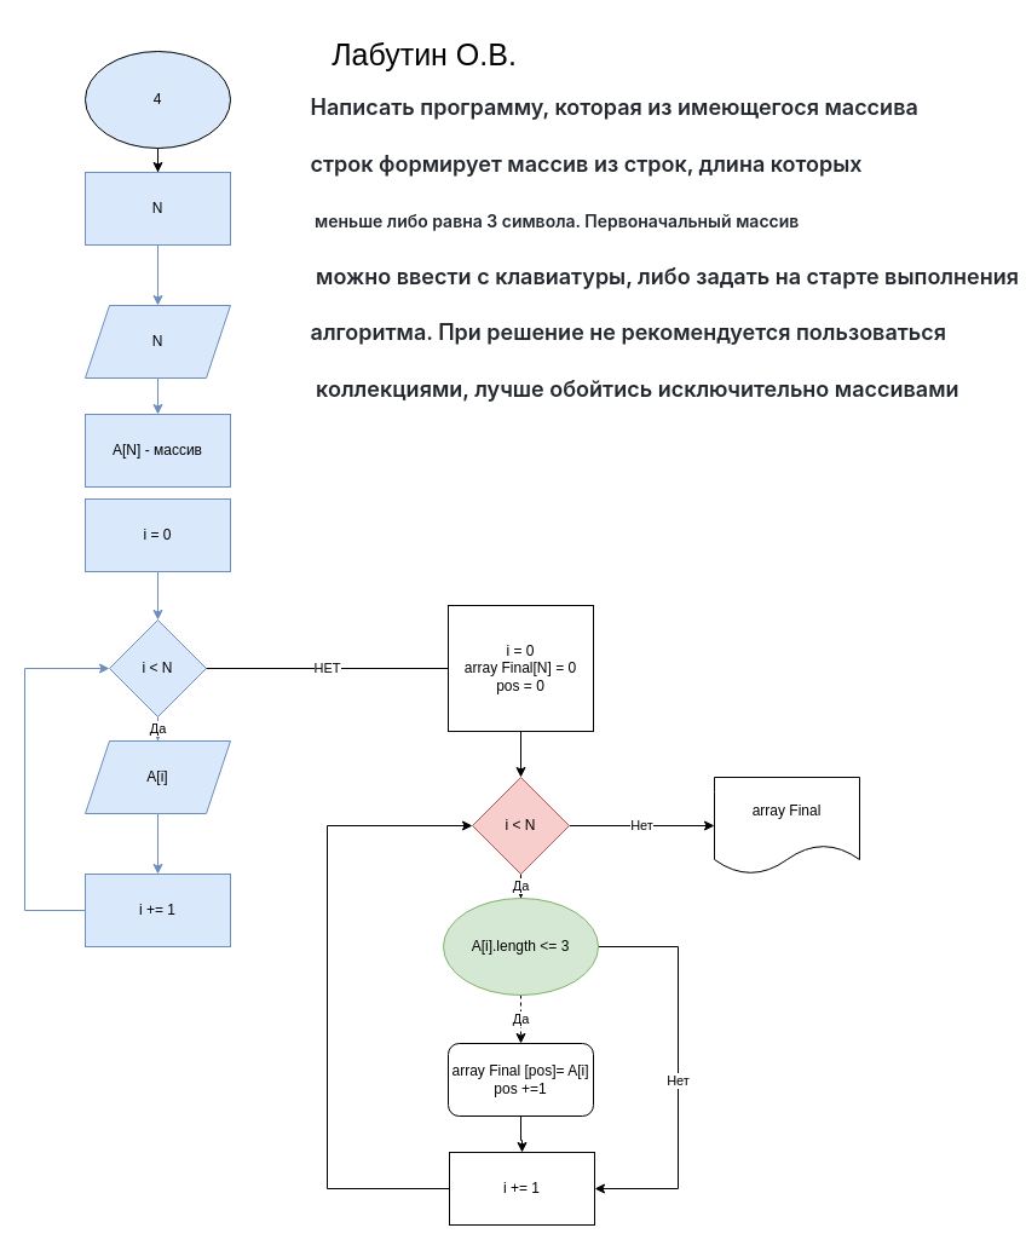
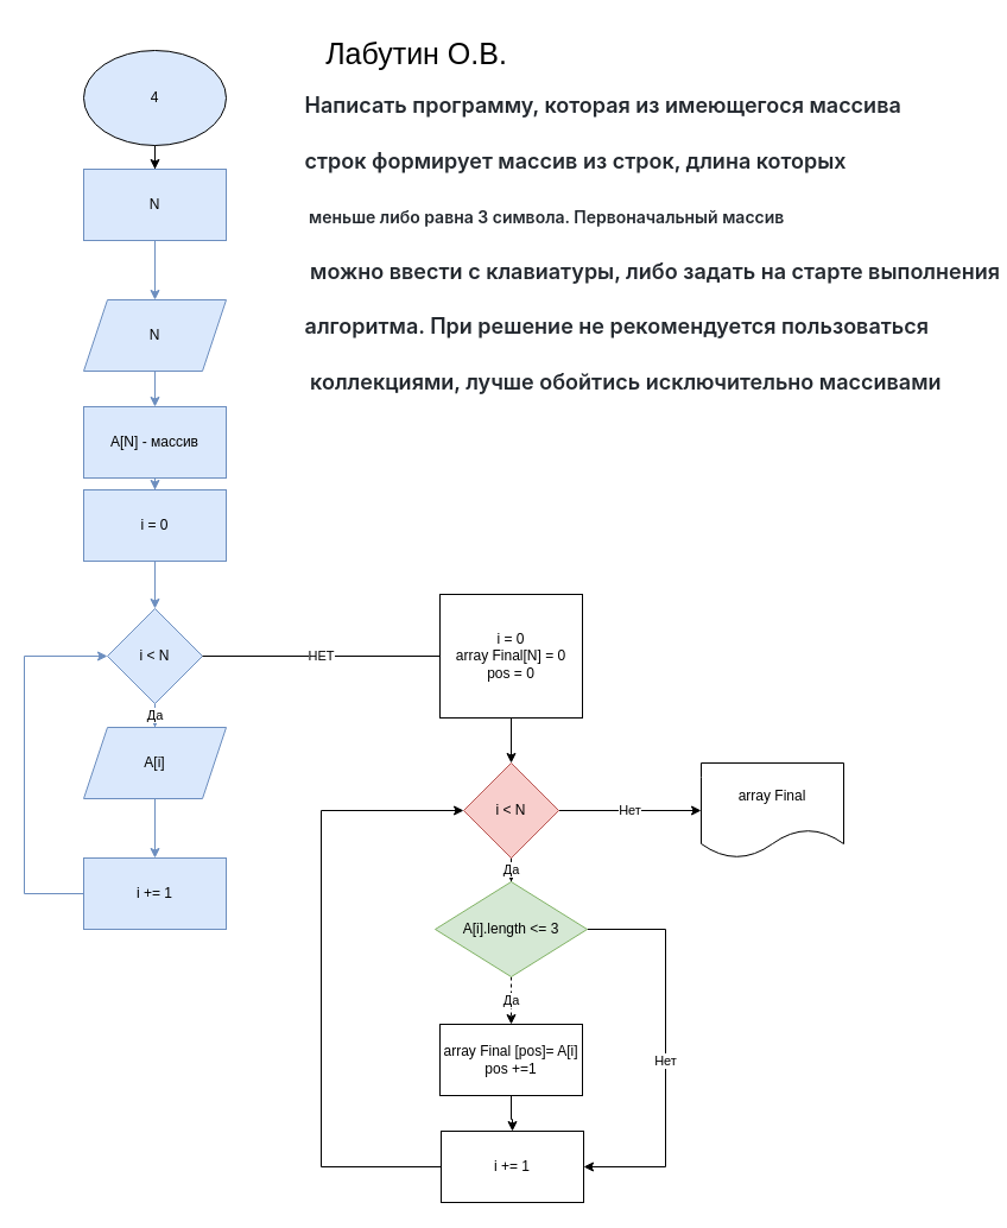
  <mxCell id="0" />
  <mxCell id="1" parent="0" />
  <mxCell id="2" value="" style="edgeStyle=orthogonalEdgeStyle;rounded=0;orthogonalLoop=1;jettySize=auto;html=1;" parent="1" source="3" target="5" edge="1"><mxGeometry relative="1" as="geometry" /></mxCell>
  <mxCell id="3" value="4" style="ellipse;whiteSpace=wrap;html=1;fillColor=#dae8fc;" parent="1" vertex="1"><mxGeometry x="70" y="42" width="120" height="80" as="geometry" /></mxCell>
  <mxCell id="4" value="" style="edgeStyle=orthogonalEdgeStyle;rounded=0;orthogonalLoop=1;jettySize=auto;html=1;fillColor=#dae8fc;strokeColor=#6c8ebf;" parent="1" source="5" target="7" edge="1"><mxGeometry relative="1" as="geometry" /></mxCell>
  <mxCell id="5" value="N" style="rounded=0;whiteSpace=wrap;html=1;fillColor=#dae8fc;strokeColor=#6c8ebf;" parent="1" vertex="1"><mxGeometry x="70" y="142" width="120" height="60" as="geometry" /></mxCell>
  <mxCell id="6" value="" style="edgeStyle=orthogonalEdgeStyle;rounded=0;orthogonalLoop=1;jettySize=auto;html=1;fillColor=#dae8fc;strokeColor=#6c8ebf;" parent="1" source="7" target="9" edge="1"><mxGeometry relative="1" as="geometry" /></mxCell>
  <mxCell id="7" value="N" style="shape=parallelogram;perimeter=parallelogramPerimeter;whiteSpace=wrap;html=1;fixedSize=1;fillColor=#dae8fc;strokeColor=#6c8ebf;" parent="1" vertex="1"><mxGeometry x="70" y="252" width="120" height="60" as="geometry" /></mxCell>
+ <mxCell id="8" value="" style="edgeStyle=orthogonalEdgeStyle;rounded=0;orthogonalLoop=1;jettySize=auto;html=1;fillColor=#dae8fc;strokeColor=#6c8ebf;" parent="1" source="9" target="11" edge="1"><mxGeometry relative="1" as="geometry" /></mxCell>
  <mxCell id="9" value="A[N] - массив" style="rounded=0;whiteSpace=wrap;html=1;fillColor=#dae8fc;strokeColor=#6c8ebf;" parent="1" vertex="1"><mxGeometry x="70" y="342" width="120" height="60" as="geometry" /></mxCell>
  <mxCell id="10" style="edgeStyle=orthogonalEdgeStyle;rounded=0;orthogonalLoop=1;jettySize=auto;html=1;fillColor=#dae8fc;strokeColor=#6c8ebf;" parent="1" source="11" target="13" edge="1"><mxGeometry relative="1" as="geometry"><mxPoint x="640" y="502" as="targetPoint" /></mxGeometry></mxCell>
  <mxCell id="11" value="i = 0" style="rounded=0;whiteSpace=wrap;html=1;fillColor=#dae8fc;strokeColor=#6c8ebf;" parent="1" vertex="1"><mxGeometry x="70" y="412" width="120" height="60" as="geometry" /></mxCell>
  <mxCell id="12" value="Да" style="edgeStyle=orthogonalEdgeStyle;rounded=0;orthogonalLoop=1;jettySize=auto;html=1;fillColor=#dae8fc;strokeColor=#6c8ebf;" parent="1" source="13" target="15" edge="1"><mxGeometry relative="1" as="geometry"><mxPoint x="640" y="612" as="targetPoint" /></mxGeometry></mxCell>
  <mxCell id="13" value="i &amp;lt; N" style="rhombus;whiteSpace=wrap;html=1;fillColor=#dae8fc;strokeColor=#6c8ebf;" parent="1" vertex="1"><mxGeometry x="90" y="512" width="80" height="80" as="geometry" /></mxCell>
  <mxCell id="14" style="edgeStyle=orthogonalEdgeStyle;rounded=0;orthogonalLoop=1;jettySize=auto;html=1;fillColor=#dae8fc;strokeColor=#6c8ebf;" parent="1" source="15" target="17" edge="1"><mxGeometry relative="1" as="geometry"><mxPoint x="640" y="682" as="targetPoint" /></mxGeometry></mxCell>
  <mxCell id="15" value="A[i]" style="shape=parallelogram;perimeter=parallelogramPerimeter;whiteSpace=wrap;html=1;fixedSize=1;fillColor=#dae8fc;strokeColor=#6c8ebf;" parent="1" vertex="1"><mxGeometry x="70" y="612" width="120" height="60" as="geometry" /></mxCell>
  <mxCell id="16" style="edgeStyle=orthogonalEdgeStyle;rounded=0;orthogonalLoop=1;jettySize=auto;html=1;entryX=0;entryY=0.5;entryDx=0;entryDy=0;exitX=0;exitY=0.5;exitDx=0;exitDy=0;fillColor=#dae8fc;strokeColor=#6c8ebf;" parent="1" source="17" target="13" edge="1"><mxGeometry relative="1" as="geometry"><Array as="points"><mxPoint x="20" y="752" /><mxPoint x="20" y="552" /></Array></mxGeometry></mxCell>
  <mxCell id="17" value="i += 1" style="rounded=0;whiteSpace=wrap;html=1;fillColor=#dae8fc;strokeColor=#6c8ebf;" parent="1" vertex="1"><mxGeometry x="70" y="722" width="120" height="60" as="geometry" /></mxCell>
  <mxCell id="18" style="edgeStyle=orthogonalEdgeStyle;rounded=0;orthogonalLoop=1;jettySize=auto;html=1;" parent="1" source="29" target="21" edge="1"><mxGeometry relative="1" as="geometry"><mxPoint x="860" y="612" as="targetPoint" /></mxGeometry></mxCell>
  <mxCell id="19" value="Да" style="edgeStyle=orthogonalEdgeStyle;rounded=0;orthogonalLoop=1;jettySize=auto;html=1;" parent="1" source="21" target="24" edge="1"><mxGeometry relative="1" as="geometry"><mxPoint x="860" y="722" as="targetPoint" /></mxGeometry></mxCell>
  <mxCell id="20" value="Нет" style="edgeStyle=orthogonalEdgeStyle;rounded=0;orthogonalLoop=1;jettySize=auto;html=1;" parent="1" source="21" target="31" edge="1"><mxGeometry relative="1" as="geometry"><mxPoint x="980" y="652" as="targetPoint" /></mxGeometry></mxCell>
  <mxCell id="21" value="i &amp;lt; N" style="rhombus;whiteSpace=wrap;html=1;fillColor=#f8cecc;strokeColor=#b85450;" parent="1" vertex="1"><mxGeometry x="390" y="642" width="80" height="80" as="geometry" /></mxCell>
  <mxCell id="22" value="Да" style="edgeStyle=orthogonalEdgeStyle;rounded=0;orthogonalLoop=1;jettySize=auto;html=1;dashed=1;" parent="1" source="24" target="26" edge="1"><mxGeometry relative="1" as="geometry"><mxPoint x="860" y="832" as="targetPoint" /></mxGeometry></mxCell>
  <mxCell id="23" value="Нет" style="edgeStyle=orthogonalEdgeStyle;rounded=0;orthogonalLoop=1;jettySize=auto;html=1;entryX=1;entryY=0.5;entryDx=0;entryDy=0;exitX=1;exitY=0.5;exitDx=0;exitDy=0;" parent="1" source="24" target="28" edge="1"><mxGeometry x="0.059" relative="1" as="geometry"><mxPoint x="970" y="902" as="targetPoint" /><Array as="points"><mxPoint x="560" y="782" /><mxPoint x="560" y="982" /></Array><mxPoint as="offset" /></mxGeometry></mxCell>
- <mxCell id="24" value="A[i].length &amp;lt;= 3" style="ellipse;whiteSpace=wrap;html=1;fillColor=#d5e8d4;strokeColor=#82b366;" parent="1" vertex="1"><mxGeometry x="366" y="742" width="128" height="80" as="geometry" /></mxCell>
+ <mxCell id="24" value="A[i].length &amp;lt;= 3" style="rhombus;whiteSpace=wrap;html=1;fillColor=#d5e8d4;strokeColor=#82b366;" parent="1" vertex="1"><mxGeometry x="366" y="742" width="128" height="80" as="geometry" /></mxCell>
  <mxCell id="25" style="edgeStyle=orthogonalEdgeStyle;rounded=0;orthogonalLoop=1;jettySize=auto;html=1;entryX=0.5;entryY=0;entryDx=0;entryDy=0;" parent="1" source="26" target="28" edge="1"><mxGeometry relative="1" as="geometry" /></mxCell>
- <mxCell id="26" value="array Final [pos]= A[i]&lt;br&gt;pos +=1" style="whiteSpace=wrap;html=1;rounded=1;" parent="1" vertex="1"><mxGeometry x="370" y="862" width="120" height="60" as="geometry" /></mxCell>
+ <mxCell id="26" value="array Final [pos]= A[i]&lt;br&gt;pos +=1" style="rounded=0;whiteSpace=wrap;html=1;" parent="1" vertex="1"><mxGeometry x="370" y="862" width="120" height="60" as="geometry" /></mxCell>
  <mxCell id="27" style="edgeStyle=orthogonalEdgeStyle;rounded=0;orthogonalLoop=1;jettySize=auto;html=1;exitX=0;exitY=0.5;exitDx=0;exitDy=0;entryX=0;entryY=0.5;entryDx=0;entryDy=0;" parent="1" source="28" target="21" edge="1"><mxGeometry relative="1" as="geometry"><mxPoint x="300" y="682" as="targetPoint" /><Array as="points"><mxPoint x="270" y="982" /><mxPoint x="270" y="682" /></Array></mxGeometry></mxCell>
  <mxCell id="28" value="i += 1" style="rounded=0;whiteSpace=wrap;html=1;" parent="1" vertex="1"><mxGeometry x="371" y="952" width="120" height="60" as="geometry" /></mxCell>
  <mxCell id="29" value="i = 0&lt;br&gt;array Final[N] = 0&lt;br&gt;pos = 0" style="rounded=0;whiteSpace=wrap;html=1;" parent="1" vertex="1"><mxGeometry x="370" y="500" width="120" height="104" as="geometry" /></mxCell>
  <mxCell id="30" value="НЕТ" style="edgeStyle=orthogonalEdgeStyle;rounded=0;orthogonalLoop=1;jettySize=auto;html=1;endArrow=none;" parent="1" source="13" target="29" edge="1"><mxGeometry relative="1" as="geometry"><mxPoint x="800" y="542" as="targetPoint" /><mxPoint x="110" y="552" as="sourcePoint" /></mxGeometry></mxCell>
  <mxCell id="31" value="array Final" style="shape=document;whiteSpace=wrap;html=1;boundedLbl=1;" parent="1" vertex="1"><mxGeometry x="590" y="642" width="120" height="80" as="geometry" /></mxCell>
  <mxCell id="32" style="edgeStyle=orthogonalEdgeStyle;rounded=0;orthogonalLoop=1;jettySize=auto;html=1;exitX=0.5;exitY=1;exitDx=0;exitDy=0;" parent="1" source="26" target="26" edge="1"><mxGeometry relative="1" as="geometry" /></mxCell>
  <mxCell id="33" value="&lt;h3 style=&quot;box-sizing: border-box; margin-top: 24px; margin-bottom: 16px; font-weight: var(--base-text-weight-semibold, 600); line-height: 1.25; color: rgb(36, 41, 47); font-family: -apple-system, BlinkMacSystemFont, &amp;quot;Segoe UI&amp;quot;, &amp;quot;Noto Sans&amp;quot;, Helvetica, Arial, sans-serif, &amp;quot;Apple Color Emoji&amp;quot;, &amp;quot;Segoe UI Emoji&amp;quot;; text-align: start; background-color: rgb(255, 255, 255); font-size: 18px;&quot; dir=&quot;auto&quot;&gt;&lt;font style=&quot;font-size: 18px;&quot;&gt;Написать программу, которая из имеющегося массива&amp;nbsp;&lt;/font&gt;&lt;/h3&gt;&lt;h3 style=&quot;box-sizing: border-box; margin-top: 24px; margin-bottom: 16px; font-weight: var(--base-text-weight-semibold, 600); line-height: 1.25; color: rgb(36, 41, 47); font-family: -apple-system, BlinkMacSystemFont, &amp;quot;Segoe UI&amp;quot;, &amp;quot;Noto Sans&amp;quot;, Helvetica, Arial, sans-serif, &amp;quot;Apple Color Emoji&amp;quot;, &amp;quot;Segoe UI Emoji&amp;quot;; text-align: start; background-color: rgb(255, 255, 255); font-size: 18px;&quot; dir=&quot;auto&quot;&gt;&lt;font style=&quot;font-size: 18px;&quot;&gt;строк формирует массив из строк, длина которых&lt;/font&gt;&lt;/h3&gt;&lt;h3 style=&quot;box-sizing: border-box; margin-top: 24px; margin-bottom: 16px; font-weight: var(--base-text-weight-semibold, 600); line-height: 1.25; color: rgb(36, 41, 47); font-family: -apple-system, BlinkMacSystemFont, &amp;quot;Segoe UI&amp;quot;, &amp;quot;Noto Sans&amp;quot;, Helvetica, Arial, sans-serif, &amp;quot;Apple Color Emoji&amp;quot;, &amp;quot;Segoe UI Emoji&amp;quot;; text-align: start; background-color: rgb(255, 255, 255); font-size: 18px;&quot; dir=&quot;auto&quot;&gt;&lt;font style=&quot;font-size: 14px;&quot;&gt;&amp;nbsp;меньше либо равна 3 символа. Первоначальный массив&lt;/font&gt;&lt;/h3&gt;&lt;h3 style=&quot;box-sizing: border-box; margin-top: 24px; margin-bottom: 16px; font-weight: var(--base-text-weight-semibold, 600); line-height: 1.25; color: rgb(36, 41, 47); font-family: -apple-system, BlinkMacSystemFont, &amp;quot;Segoe UI&amp;quot;, &amp;quot;Noto Sans&amp;quot;, Helvetica, Arial, sans-serif, &amp;quot;Apple Color Emoji&amp;quot;, &amp;quot;Segoe UI Emoji&amp;quot;; text-align: start; background-color: rgb(255, 255, 255); font-size: 18px;&quot; dir=&quot;auto&quot;&gt;&lt;font style=&quot;font-size: 18px;&quot;&gt;&amp;nbsp;можно ввести с клавиатуры, либо задать на старте выполнения&amp;nbsp;&lt;/font&gt;&lt;/h3&gt;&lt;h3 style=&quot;box-sizing: border-box; margin-top: 24px; margin-bottom: 16px; font-weight: var(--base-text-weight-semibold, 600); line-height: 1.25; color: rgb(36, 41, 47); font-family: -apple-system, BlinkMacSystemFont, &amp;quot;Segoe UI&amp;quot;, &amp;quot;Noto Sans&amp;quot;, Helvetica, Arial, sans-serif, &amp;quot;Apple Color Emoji&amp;quot;, &amp;quot;Segoe UI Emoji&amp;quot;; text-align: start; background-color: rgb(255, 255, 255); font-size: 18px;&quot; dir=&quot;auto&quot;&gt;&lt;font style=&quot;font-size: 18px;&quot;&gt;алгоритма. При решение не рекомендуется пользоваться&lt;/font&gt;&lt;/h3&gt;&lt;h3 style=&quot;box-sizing: border-box; margin-top: 24px; margin-bottom: 16px; font-weight: var(--base-text-weight-semibold, 600); line-height: 1.25; color: rgb(36, 41, 47); font-family: -apple-system, BlinkMacSystemFont, &amp;quot;Segoe UI&amp;quot;, &amp;quot;Noto Sans&amp;quot;, Helvetica, Arial, sans-serif, &amp;quot;Apple Color Emoji&amp;quot;, &amp;quot;Segoe UI Emoji&amp;quot;; text-align: start; background-color: rgb(255, 255, 255); font-size: 18px;&quot; dir=&quot;auto&quot;&gt;&lt;font style=&quot;font-size: 18px;&quot;&gt;&amp;nbsp;коллекциями, лучше обойтись исключительно массивами&lt;/font&gt;&lt;/h3&gt;" style="text;strokeColor=none;fillColor=none;html=1;fontSize=24;fontStyle=1;verticalAlign=middle;align=center;" parent="1" vertex="1"><mxGeometry x="326" y="36" width="450" height="330" as="geometry" /></mxCell>
  <mxCell id="34" value="&lt;font style=&quot;font-size: 25px;&quot;&gt;Лабутин О.В.&lt;/font&gt;" style="text;html=1;align=center;verticalAlign=middle;resizable=0;points=[];autosize=1;strokeColor=none;fillColor=none;fontSize=14;" parent="1" vertex="1"><mxGeometry x="262" y="20" width="176" height="48" as="geometry" /></mxCell>
